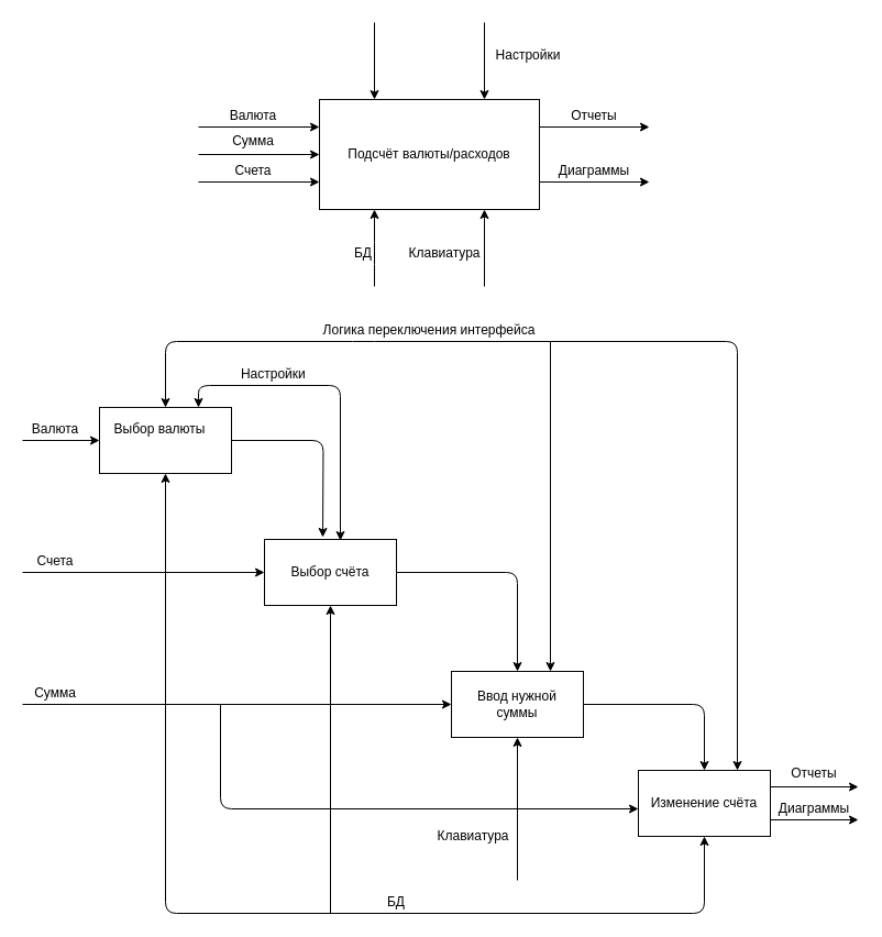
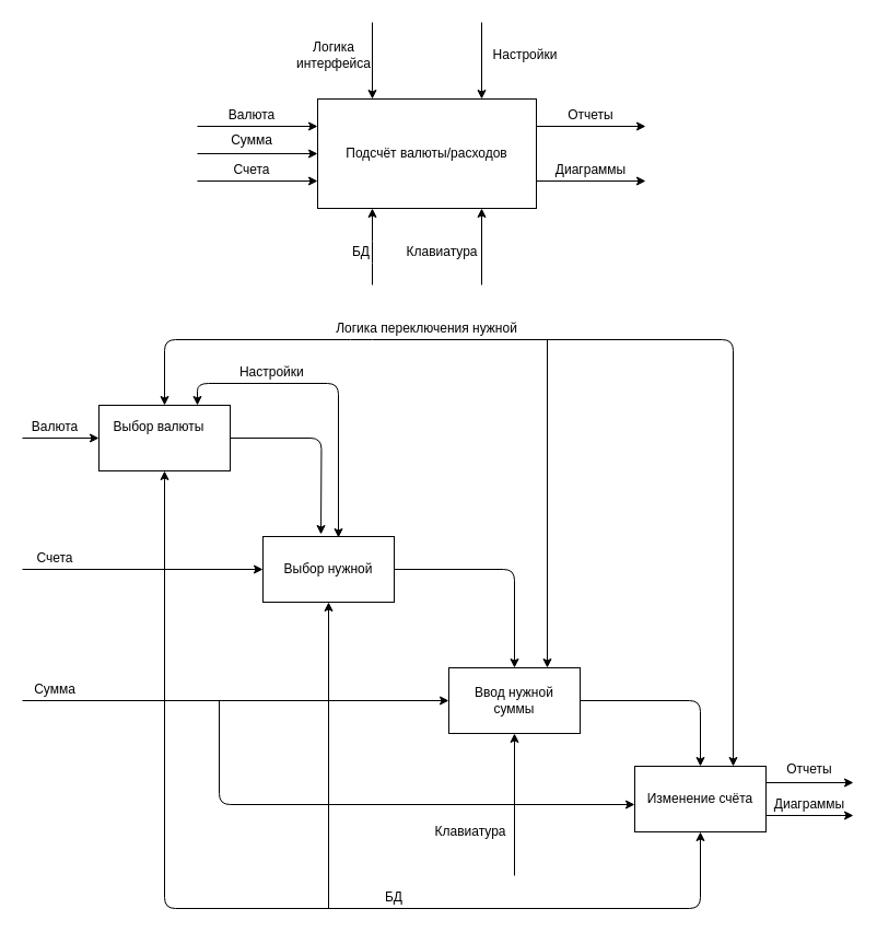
  <mxCell id="0" />
  <mxCell id="1" parent="0" />
  <mxCell id="2" value="" style="rounded=0;whiteSpace=wrap;html=1;" parent="1" vertex="1"><mxGeometry x="290" y="90" width="200" height="100" as="geometry" /></mxCell>
  <mxCell id="3" value="Подсчёт валюты/расходов" style="text;html=1;strokeColor=none;fillColor=none;align=center;verticalAlign=middle;whiteSpace=wrap;rounded=0;" parent="1" vertex="1"><mxGeometry x="300" y="115" width="180" height="50" as="geometry" /></mxCell>
  <mxCell id="4" value="" style="endArrow=classic;html=1;entryX=0;entryY=0.25;entryDx=0;entryDy=0;" parent="1" target="2" edge="1"><mxGeometry width="50" height="50" relative="1" as="geometry"><mxPoint x="180" y="115" as="sourcePoint" /><mxPoint x="450" y="300" as="targetPoint" /></mxGeometry></mxCell>
  <mxCell id="5" value="Валюта" style="text;html=1;strokeColor=none;fillColor=none;align=center;verticalAlign=middle;whiteSpace=wrap;rounded=0;" parent="1" vertex="1"><mxGeometry x="210" y="95" width="40" height="20" as="geometry" /></mxCell>
  <mxCell id="6" value="" style="endArrow=classic;html=1;entryX=0;entryY=0.5;entryDx=0;entryDy=0;" parent="1" target="2" edge="1"><mxGeometry width="50" height="50" relative="1" as="geometry"><mxPoint x="180" y="140" as="sourcePoint" /><mxPoint x="290" y="140" as="targetPoint" /></mxGeometry></mxCell>
  <mxCell id="7" value="Сумма" style="text;html=1;strokeColor=none;fillColor=none;align=center;verticalAlign=middle;whiteSpace=wrap;rounded=0;" parent="1" vertex="1"><mxGeometry x="210" y="115" width="40" height="25" as="geometry" /></mxCell>
  <mxCell id="8" value="" style="endArrow=classic;html=1;entryX=0;entryY=0.75;entryDx=0;entryDy=0;" parent="1" target="2" edge="1"><mxGeometry width="50" height="50" relative="1" as="geometry"><mxPoint x="180" y="165" as="sourcePoint" /><mxPoint x="190" y="220" as="targetPoint" /></mxGeometry></mxCell>
  <mxCell id="9" value="" style="endArrow=classic;html=1;entryX=0.25;entryY=1;entryDx=0;entryDy=0;" parent="1" target="2" edge="1"><mxGeometry width="50" height="50" relative="1" as="geometry"><mxPoint x="340" y="260" as="sourcePoint" /><mxPoint x="390" y="190" as="targetPoint" /><Array as="points"><mxPoint x="340" y="230" /></Array></mxGeometry></mxCell>
  <mxCell id="10" value="БД" style="text;html=1;strokeColor=none;fillColor=none;align=center;verticalAlign=middle;whiteSpace=wrap;rounded=0;" parent="1" vertex="1"><mxGeometry x="310" y="220" width="40" height="20" as="geometry" /></mxCell>
  <mxCell id="11" value="Счета" style="text;html=1;strokeColor=none;fillColor=none;align=center;verticalAlign=middle;whiteSpace=wrap;rounded=0;" parent="1" vertex="1"><mxGeometry x="210" y="145" width="40" height="20" as="geometry" /></mxCell>
  <mxCell id="12" value="" style="endArrow=classic;html=1;entryX=0.25;entryY=0;entryDx=0;entryDy=0;" parent="1" target="2" edge="1"><mxGeometry width="50" height="50" relative="1" as="geometry"><mxPoint x="340" y="20" as="sourcePoint" /><mxPoint x="360" y="30" as="targetPoint" /></mxGeometry></mxCell>
+ <mxCell id="13" value="Логика интерфейса" style="text;html=1;strokeColor=none;fillColor=none;align=center;verticalAlign=middle;whiteSpace=wrap;rounded=0;" parent="1" vertex="1"><mxGeometry x="270" y="40" width="70" height="20" as="geometry" /></mxCell>
  <mxCell id="14" value="" style="endArrow=classic;html=1;exitX=1;exitY=0.25;exitDx=0;exitDy=0;" parent="1" source="2" edge="1"><mxGeometry width="50" height="50" relative="1" as="geometry"><mxPoint x="580" y="160" as="sourcePoint" /><mxPoint x="590" y="115" as="targetPoint" /></mxGeometry></mxCell>
  <mxCell id="15" value="Отчеты" style="text;html=1;strokeColor=none;fillColor=none;align=center;verticalAlign=middle;whiteSpace=wrap;rounded=0;" parent="1" vertex="1"><mxGeometry x="520" y="95" width="40" height="20" as="geometry" /></mxCell>
  <mxCell id="16" value="Диаграммы" style="text;html=1;strokeColor=none;fillColor=none;align=center;verticalAlign=middle;whiteSpace=wrap;rounded=0;" parent="1" vertex="1"><mxGeometry x="520" y="145" width="40" height="20" as="geometry" /></mxCell>
  <mxCell id="17" value="" style="endArrow=classic;html=1;exitX=1;exitY=0.75;exitDx=0;exitDy=0;" parent="1" source="2" edge="1"><mxGeometry width="50" height="50" relative="1" as="geometry"><mxPoint x="500" y="125" as="sourcePoint" /><mxPoint x="590" y="165" as="targetPoint" /></mxGeometry></mxCell>
  <mxCell id="18" value="" style="rounded=0;whiteSpace=wrap;html=1;" parent="1" vertex="1"><mxGeometry x="90" y="370" width="120" height="60" as="geometry" /></mxCell>
  <mxCell id="19" value="Выбор валюты" style="text;html=1;strokeColor=none;fillColor=none;align=center;verticalAlign=middle;whiteSpace=wrap;rounded=0;" parent="1" vertex="1"><mxGeometry x="95" y="380" width="100" height="20" as="geometry" /></mxCell>
  <mxCell id="20" value="" style="endArrow=classic;html=1;entryX=0;entryY=0.5;entryDx=0;entryDy=0;" parent="1" target="18" edge="1"><mxGeometry width="50" height="50" relative="1" as="geometry"><mxPoint x="20" y="400" as="sourcePoint" /><mxPoint x="70" y="380" as="targetPoint" /></mxGeometry></mxCell>
  <mxCell id="21" value="Валюта" style="text;html=1;strokeColor=none;fillColor=none;align=center;verticalAlign=middle;whiteSpace=wrap;rounded=0;" parent="1" vertex="1"><mxGeometry x="30" y="380" width="40" height="20" as="geometry" /></mxCell>
  <mxCell id="22" value="" style="endArrow=classic;html=1;exitX=1;exitY=0.5;exitDx=0;exitDy=0;edgeStyle=orthogonalEdgeStyle;" parent="1" source="18" edge="1"><mxGeometry width="50" height="50" relative="1" as="geometry"><mxPoint x="270" y="430" as="sourcePoint" /><mxPoint x="293" y="488" as="targetPoint" /></mxGeometry></mxCell>
  <mxCell id="23" value="" style="rounded=0;whiteSpace=wrap;html=1;" parent="1" vertex="1"><mxGeometry x="240" y="490" width="120" height="60" as="geometry" /></mxCell>
  <mxCell id="24" value="Ввод нужной суммы" style="text;html=1;strokeColor=none;fillColor=none;align=center;verticalAlign=middle;whiteSpace=wrap;rounded=0;" parent="1" vertex="1"><mxGeometry x="410" y="630" width="120" height="20" as="geometry" /></mxCell>
  <mxCell id="25" value="" style="endArrow=classic;html=1;entryX=0;entryY=0.5;entryDx=0;entryDy=0;" parent="1" target="23" edge="1"><mxGeometry width="50" height="50" relative="1" as="geometry"><mxPoint x="20" y="520" as="sourcePoint" /><mxPoint x="220" y="560" as="targetPoint" /></mxGeometry></mxCell>
  <mxCell id="26" value="Сумма" style="text;html=1;strokeColor=none;fillColor=none;align=center;verticalAlign=middle;whiteSpace=wrap;rounded=0;" parent="1" vertex="1"><mxGeometry x="30" y="620" width="40" height="20" as="geometry" /></mxCell>
  <mxCell id="27" value="" style="rounded=0;whiteSpace=wrap;html=1;" parent="1" vertex="1"><mxGeometry x="410" y="610" width="120" height="60" as="geometry" /></mxCell>
- <mxCell id="28" value="Выбор счёта" style="text;html=1;strokeColor=none;fillColor=none;align=center;verticalAlign=middle;whiteSpace=wrap;rounded=0;" parent="1" vertex="1"><mxGeometry x="240" y="510" width="120" height="20" as="geometry" /></mxCell>
+ <mxCell id="28" value="Выбор нужной" style="text;html=1;strokeColor=none;fillColor=none;align=center;verticalAlign=middle;whiteSpace=wrap;rounded=0;" parent="1" vertex="1"><mxGeometry x="240" y="510" width="120" height="20" as="geometry" /></mxCell>
  <mxCell id="29" value="" style="endArrow=classic;html=1;entryX=0;entryY=0.5;entryDx=0;entryDy=0;" parent="1" target="27" edge="1"><mxGeometry width="50" height="50" relative="1" as="geometry"><mxPoint x="20" y="640" as="sourcePoint" /><mxPoint x="250" y="530" as="targetPoint" /></mxGeometry></mxCell>
  <mxCell id="30" value="Счета" style="text;html=1;strokeColor=none;fillColor=none;align=center;verticalAlign=middle;whiteSpace=wrap;rounded=0;" parent="1" vertex="1"><mxGeometry x="30" y="500" width="40" height="20" as="geometry" /></mxCell>
  <mxCell id="31" value="" style="endArrow=classic;startArrow=classic;html=1;entryX=0.75;entryY=0;entryDx=0;entryDy=0;exitX=0.5;exitY=0;exitDx=0;exitDy=0;" parent="1" source="18" target="43" edge="1"><mxGeometry width="50" height="50" relative="1" as="geometry"><mxPoint x="150" y="340" as="sourcePoint" /><mxPoint x="200" y="290" as="targetPoint" /><Array as="points"><mxPoint x="150" y="310" /><mxPoint x="330" y="310" /><mxPoint x="670" y="310" /></Array></mxGeometry></mxCell>
- <mxCell id="32" value="Логика переключения интерфейса" style="text;html=1;strokeColor=none;fillColor=none;align=center;verticalAlign=middle;whiteSpace=wrap;rounded=0;" parent="1" vertex="1"><mxGeometry x="260" y="290" width="260" height="20" as="geometry" /></mxCell>
+ <mxCell id="32" value="Логика переключения нужной" style="text;html=1;strokeColor=none;fillColor=none;align=center;verticalAlign=middle;whiteSpace=wrap;rounded=0;" parent="1" vertex="1"><mxGeometry x="260" y="290" width="260" height="20" as="geometry" /></mxCell>
  <mxCell id="33" value="Отчеты" style="text;html=1;strokeColor=none;fillColor=none;align=center;verticalAlign=middle;whiteSpace=wrap;rounded=0;" parent="1" vertex="1"><mxGeometry x="720" y="690" width="40" height="25" as="geometry" /></mxCell>
  <mxCell id="34" value="Диаграммы" style="text;html=1;strokeColor=none;fillColor=none;align=center;verticalAlign=middle;whiteSpace=wrap;rounded=0;" parent="1" vertex="1"><mxGeometry x="720" y="720" width="40" height="30" as="geometry" /></mxCell>
  <mxCell id="35" value="" style="endArrow=classic;html=1;exitX=1;exitY=0.75;exitDx=0;exitDy=0;" parent="1" source="43" edge="1"><mxGeometry width="50" height="50" relative="1" as="geometry"><mxPoint x="530" y="669" as="sourcePoint" /><mxPoint x="780" y="745" as="targetPoint" /></mxGeometry></mxCell>
  <mxCell id="36" value="" style="endArrow=classic;html=1;exitX=1;exitY=0.25;exitDx=0;exitDy=0;" parent="1" source="43" edge="1"><mxGeometry width="50" height="50" relative="1" as="geometry"><mxPoint x="660" y="630" as="sourcePoint" /><mxPoint x="780" y="715" as="targetPoint" /></mxGeometry></mxCell>
  <mxCell id="37" value="" style="endArrow=classic;startArrow=classic;html=1;exitX=0.5;exitY=1;exitDx=0;exitDy=0;entryX=0.5;entryY=1;entryDx=0;entryDy=0;" parent="1" source="18" target="43" edge="1"><mxGeometry width="50" height="50" relative="1" as="geometry"><mxPoint x="270" y="750" as="sourcePoint" /><mxPoint x="320" y="700" as="targetPoint" /><Array as="points"><mxPoint x="150" y="830" /><mxPoint x="640" y="830" /></Array></mxGeometry></mxCell>
  <mxCell id="38" value="БД" style="text;html=1;strokeColor=none;fillColor=none;align=center;verticalAlign=middle;whiteSpace=wrap;rounded=0;" parent="1" vertex="1"><mxGeometry x="340" y="810" width="40" height="20" as="geometry" /></mxCell>
  <mxCell id="39" value="" style="endArrow=classic;html=1;entryX=0.75;entryY=0;entryDx=0;entryDy=0;" parent="1" target="2" edge="1"><mxGeometry width="50" height="50" relative="1" as="geometry"><mxPoint x="440" y="20" as="sourcePoint" /><mxPoint x="450" y="20" as="targetPoint" /></mxGeometry></mxCell>
  <mxCell id="40" value="Настройки" style="text;html=1;strokeColor=none;fillColor=none;align=center;verticalAlign=middle;whiteSpace=wrap;rounded=0;" parent="1" vertex="1"><mxGeometry x="460" y="40" width="40" height="20" as="geometry" /></mxCell>
  <mxCell id="41" value="" style="endArrow=classic;startArrow=classic;html=1;exitX=0.75;exitY=0;exitDx=0;exitDy=0;entryX=0.575;entryY=0.017;entryDx=0;entryDy=0;entryPerimeter=0;" parent="1" source="18" target="23" edge="1"><mxGeometry width="50" height="50" relative="1" as="geometry"><mxPoint x="420" y="830" as="sourcePoint" /><mxPoint x="450" y="360" as="targetPoint" /><Array as="points"><mxPoint x="180" y="350" /><mxPoint x="309" y="350" /></Array></mxGeometry></mxCell>
  <mxCell id="42" value="Настройки&amp;nbsp;" style="text;html=1;strokeColor=none;fillColor=none;align=center;verticalAlign=middle;whiteSpace=wrap;rounded=0;" parent="1" vertex="1"><mxGeometry x="230" y="330" width="40" height="20" as="geometry" /></mxCell>
  <mxCell id="43" value="" style="rounded=0;whiteSpace=wrap;html=1;" parent="1" vertex="1"><mxGeometry x="580" y="700" width="120" height="60" as="geometry" /></mxCell>
  <mxCell id="44" value="Изменение счёта" style="text;html=1;strokeColor=none;fillColor=none;align=center;verticalAlign=middle;whiteSpace=wrap;rounded=0;" parent="1" vertex="1"><mxGeometry x="580" y="720" width="120" height="20" as="geometry" /></mxCell>
  <mxCell id="45" value="" style="endArrow=classic;html=1;exitX=1;exitY=0.5;exitDx=0;exitDy=0;entryX=0.5;entryY=0;entryDx=0;entryDy=0;edgeStyle=orthogonalEdgeStyle;" parent="1" source="27" target="43" edge="1"><mxGeometry width="50" height="50" relative="1" as="geometry"><mxPoint x="620" y="600" as="sourcePoint" /><mxPoint x="670" y="550" as="targetPoint" /></mxGeometry></mxCell>
  <mxCell id="46" value="Ввод нужной суммы" style="text;html=1;strokeColor=none;fillColor=none;align=center;verticalAlign=middle;whiteSpace=wrap;rounded=0;" parent="1" vertex="1"><mxGeometry x="430" y="630" width="80" height="20" as="geometry" /></mxCell>
  <mxCell id="47" value="" style="endArrow=classic;html=1;entryX=0;entryY=0.75;entryDx=0;entryDy=0;" parent="1" target="44" edge="1"><mxGeometry width="50" height="50" relative="1" as="geometry"><mxPoint x="200" y="640" as="sourcePoint" /><mxPoint x="420" y="650" as="targetPoint" /><Array as="points"><mxPoint x="200" y="735" /></Array></mxGeometry></mxCell>
  <mxCell id="48" value="" style="endArrow=classic;html=1;exitX=1;exitY=0.5;exitDx=0;exitDy=0;entryX=0.5;entryY=0;entryDx=0;entryDy=0;edgeStyle=orthogonalEdgeStyle;" parent="1" source="28" target="27" edge="1"><mxGeometry width="50" height="50" relative="1" as="geometry"><mxPoint x="540" y="650" as="sourcePoint" /><mxPoint x="650" y="710" as="targetPoint" /></mxGeometry></mxCell>
  <mxCell id="49" value="" style="endArrow=classic;html=1;entryX=0.75;entryY=1;entryDx=0;entryDy=0;" parent="1" target="2" edge="1"><mxGeometry width="50" height="50" relative="1" as="geometry"><mxPoint x="440" y="260" as="sourcePoint" /><mxPoint x="460" y="210" as="targetPoint" /></mxGeometry></mxCell>
  <mxCell id="50" value="" style="endArrow=classic;html=1;entryX=0.5;entryY=1;entryDx=0;entryDy=0;" parent="1" target="23" edge="1"><mxGeometry width="50" height="50" relative="1" as="geometry"><mxPoint x="300" y="830" as="sourcePoint" /><mxPoint x="320" y="770" as="targetPoint" /></mxGeometry></mxCell>
  <mxCell id="51" value="" style="endArrow=classic;html=1;entryX=0.5;entryY=1;entryDx=0;entryDy=0;" parent="1" target="27" edge="1"><mxGeometry width="50" height="50" relative="1" as="geometry"><mxPoint x="470" y="800" as="sourcePoint" /><mxPoint x="310" y="560" as="targetPoint" /></mxGeometry></mxCell>
  <mxCell id="52" value="Клавиатура" style="text;html=1;strokeColor=none;fillColor=none;align=center;verticalAlign=middle;whiteSpace=wrap;rounded=0;" parent="1" vertex="1"><mxGeometry x="410" y="750" width="40" height="20" as="geometry" /></mxCell>
  <mxCell id="53" value="Клавиатура" style="text;html=1;strokeColor=none;fillColor=none;align=center;verticalAlign=middle;whiteSpace=wrap;rounded=0;" parent="1" vertex="1"><mxGeometry x="384" y="220" width="40" height="20" as="geometry" /></mxCell>
  <mxCell id="54" value="" style="endArrow=classic;html=1;entryX=0.75;entryY=0;entryDx=0;entryDy=0;" parent="1" target="27" edge="1"><mxGeometry width="50" height="50" relative="1" as="geometry"><mxPoint x="500" y="310" as="sourcePoint" /><mxPoint x="540" y="370" as="targetPoint" /></mxGeometry></mxCell>
